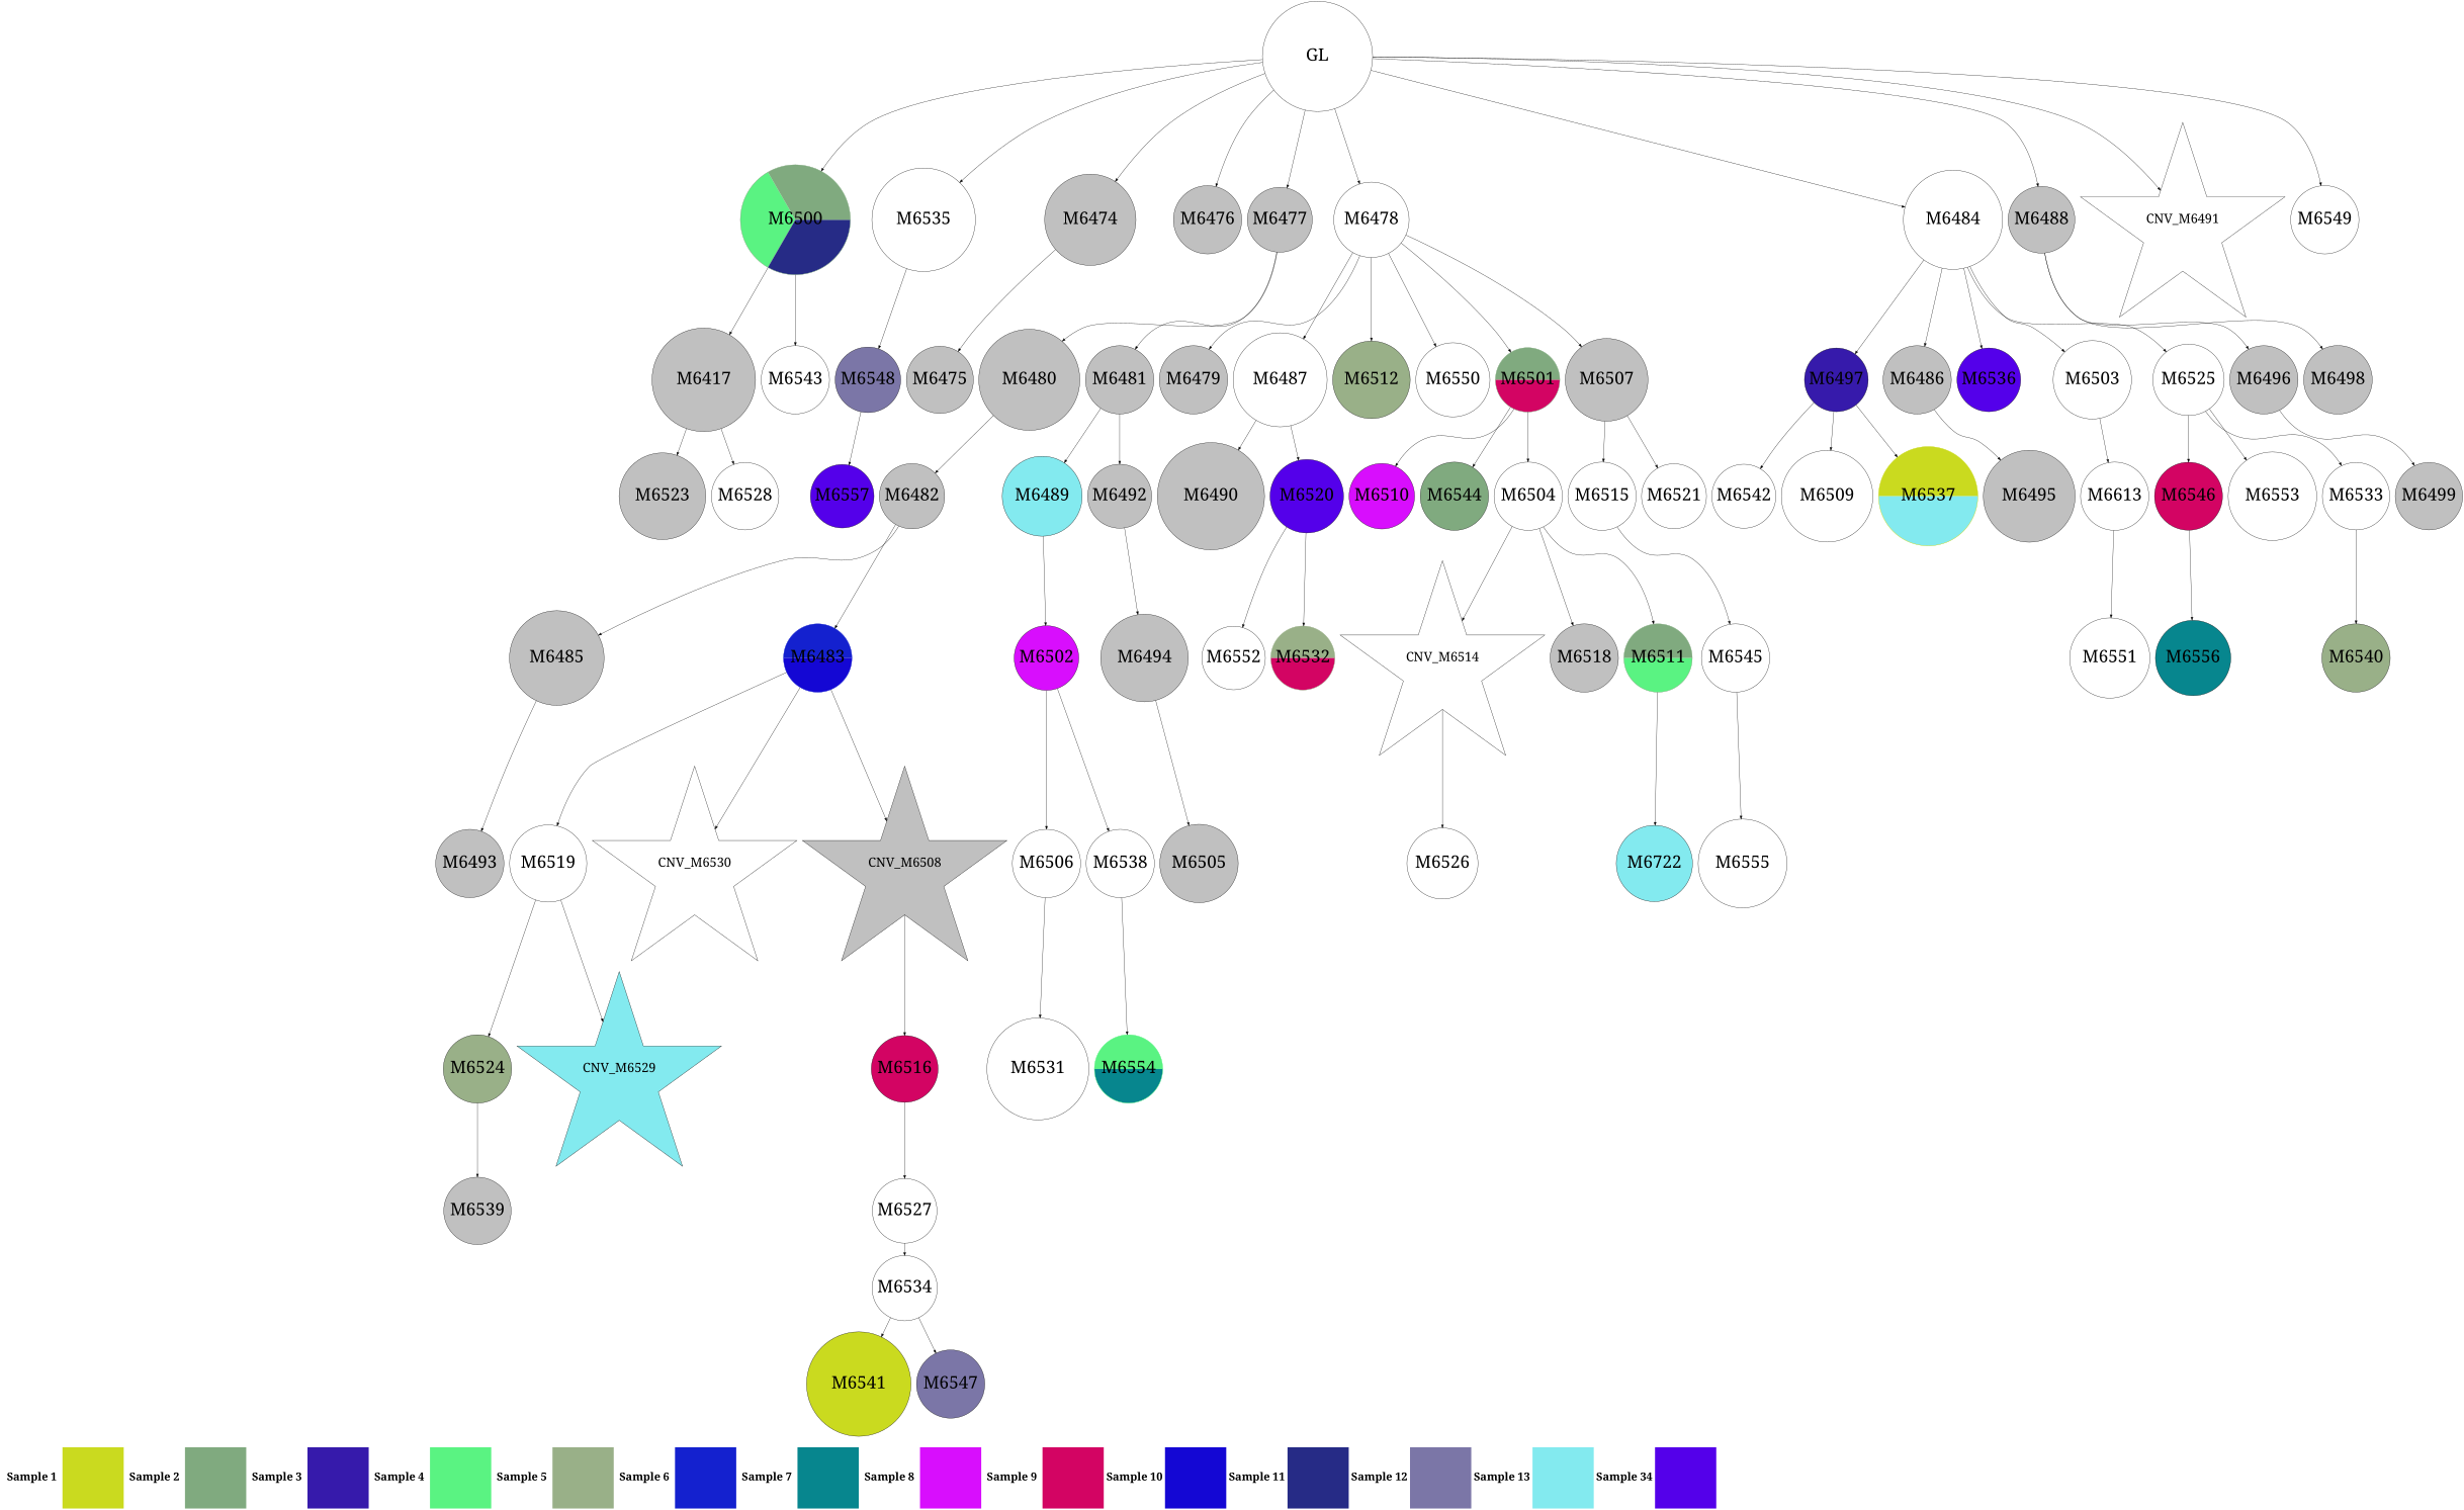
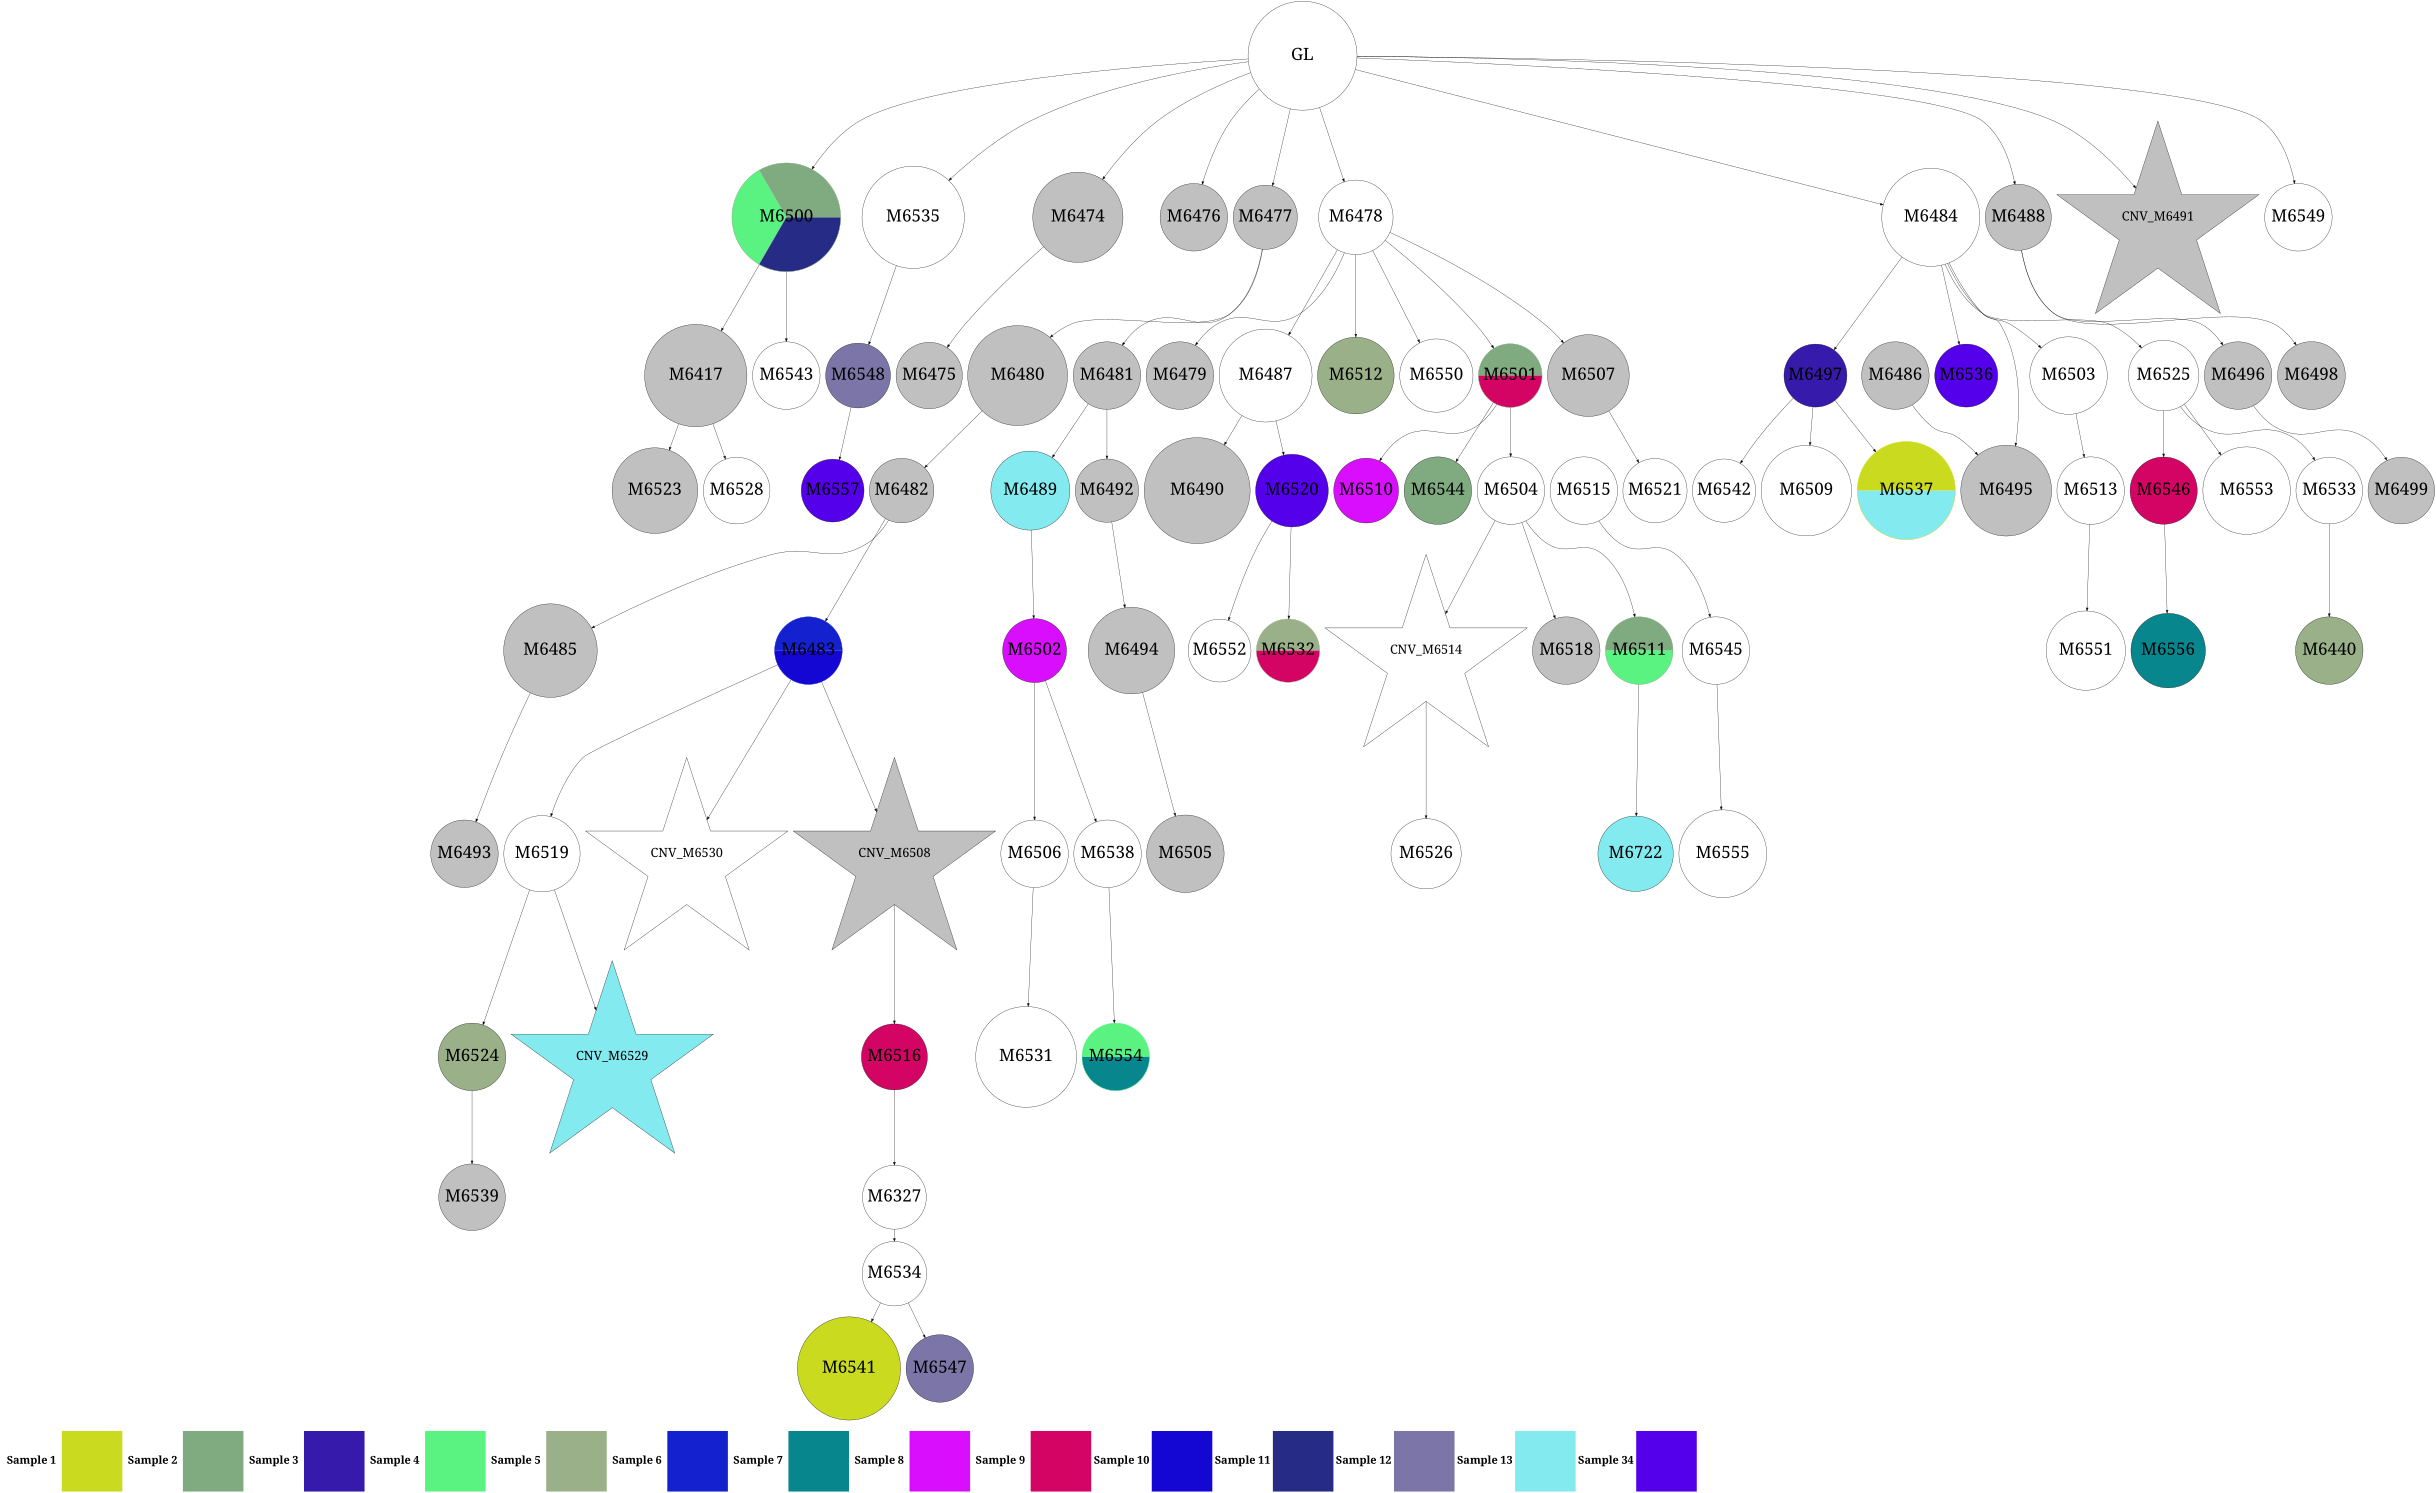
  digraph {
    fontname="Noto Serif"
    rankdir=TB
    node [fontname="Noto Serif" shape=circle fontsize=56 style=filled fillcolor=white]
    edge [fontname="Noto Serif"]
    n1 [label=<<TABLE border="0" cellborder="0" cellspacing="0">  <TR><TD width="200" height="200" colspan="1"><FONT POINT-SIZE="36.0"><B>Sample 1</B></FONT></TD><TD width="200" height="200" colspan="1" BGCOLOR="#cada1f"></TD> <TD width="200" height="200" colspan="1"><FONT POINT-SIZE="36.0"><B>Sample 2</B></FONT></TD><TD width="200" height="200" colspan="1" BGCOLOR="#80aa7f"></TD> <TD width="200" height="200" colspan="1"><FONT POINT-SIZE="36.0"><B>Sample 3</B></FONT></TD><TD width="200" height="200" colspan="1" BGCOLOR="#361aab"></TD> <TD width="200" height="200" colspan="1"><FONT POINT-SIZE="36.0"><B>Sample 4</B></FONT></TD><TD width="200" height="200" colspan="1" BGCOLOR="#5af382"></TD> <TD width="200" height="200" colspan="1"><FONT POINT-SIZE="36.0"><B>Sample 5</B></FONT></TD><TD width="200" height="200" colspan="1" BGCOLOR="#99b088"></TD> <TD width="200" height="200" colspan="1"><FONT POINT-SIZE="36.0"><B>Sample 6</B></FONT></TD><TD width="200" height="200" colspan="1" BGCOLOR="#1421cf"></TD> <TD width="200" height="200" colspan="1"><FONT POINT-SIZE="36.0"><B>Sample 7</B></FONT></TD><TD width="200" height="200" colspan="1" BGCOLOR="#07868e"></TD> <TD width="200" height="200" colspan="1"><FONT POINT-SIZE="36.0"><B>Sample 8</B></FONT></TD><TD width="200" height="200" colspan="1" BGCOLOR="#d80efd"></TD> <TD width="200" height="200" colspan="1"><FONT POINT-SIZE="36.0"><B>Sample 9</B></FONT></TD><TD width="200" height="200" colspan="1" BGCOLOR="#d30463"></TD> <TD width="200" height="200" colspan="1"><FONT POINT-SIZE="36.0"><B>Sample 10</B></FONT></TD><TD width="200" height="200" colspan="1" BGCOLOR="#1407d4"></TD> <TD width="200" height="200" colspan="1"><FONT POINT-SIZE="36.0"><B>Sample 11</B></FONT></TD><TD width="200" height="200" colspan="1" BGCOLOR="#262b86"></TD> <TD width="200" height="200" colspan="1"><FONT POINT-SIZE="36.0"><B>Sample 12</B></FONT></TD><TD width="200" height="200" colspan="1" BGCOLOR="#7b76a7"></TD> <TD width="200" height="200" colspan="1"><FONT POINT-SIZE="36.0"><B>Sample 13</B></FONT></TD><TD width="200" height="200" colspan="1" BGCOLOR="#83eaef"></TD> <TD width="200" height="200" colspan="1"><FONT POINT-SIZE="36.0"><B>Sample 34</B></FONT></TD><TD width="200" height="200" colspan="1" BGCOLOR="#5400ea"></TD> </TR></TABLE>> margin=0 shape=none fontsize="" style="" fillcolor=""]
    n2 [color="#80aa7f:#5af382:#262b86" height=2 label=M6500 style=wedged width=4.98 fillcolor=""]
    n3 [fillcolor=grey height=2 label=M6417 width=4.7]
    n4 [height=2 label=M6543 width=1.61]
    n5 [fillcolor=grey height=2 label=M6523 width=3.93]
    n6 [height=2 label=M6528 width=2.08]
    n7 [color="#80aa7f:#d30463" height=2 label=M6501 style=wedged width=2.65 fillcolor=""]
    n8 [height=2 label=M6504 width=0.5]
    n9 [fillcolor="#d80efd" height=2 label=M6510 width=2.36]
    n10 [fillcolor="#80aa7f" height=2 label=M6544 width=1.99]
    n11 [color="#80aa7f:#5af382" height=2 label=M6511 style=wedged width=1.09 fillcolor=""]
    n12 [fontsize=42 label=CNV_M6514 shape=star]
    n13 [fillcolor=grey height=2 label=M6518 width=0.17]
    n14 [fillcolor="#83eaef" height=2 label=M6722 width=3.46]
    n15 [height=2 label=M6526 width=3.22]
    n16 [fillcolor="#d80efd" height=2 label=M6502 width=2.53]
    n17 [height=2 label=M6506 width=1.42]
    n18 [height=2 label=M6538 width=2.02]
    n19 [height=2 label=M6531 width=4.62]
    n20 [color="#5af382:#07868e" height=2 label=M6554 style=wedged width=1.5 fillcolor=""]
    n21 [height=2 label=M6503 width=3.55]
-   n22 [height=2 label=M6613 width=1.91]
+   n22 [height=2 label=M6513 width=1.91]
    n23 [height=2 label=M6551 width=3.64]
    n24 [fillcolor=grey height=2 label=M6507 width=3.75]
    n25 [height=2 label=M6515 width=1.64]
    n26 [height=2 label=M6521 width=2.5]
    n27 [height=2 label=M6545 width=1.46]
    n28 [height=2 label=M6555 width=4.03]
    n29 [fillcolor=grey fontsize=42 label=CNV_M6508 shape=star]
    n30 [fillcolor="#d30463" height=2 label=M6516 width=2.18]
-   n31 [height=2 label=M6527 width=2.53]
+   n31 [height=2 label=M6327 width=2.53]
    n32 [height=2 label=M6534 width=2.42]
    n33 [fillcolor="#cada1f" height=2 label=M6541 width=4.73]
    n34 [fillcolor="#7b76a7" height=2 label=M6547 width=1.85]
    n35 [height=2 label=M6519 width=3.5]
    n36 [fillcolor="#99b088" height=2 label=M6524 width=1.36]
    n37 [fillcolor="#83eaef" fontsize=42 label=CNV_M6529 shape=star]
    n38 [fillcolor=grey height=2 label=M6539 width=2.1]
    n39 [fillcolor="#5400ea" height=2 label=M6520 width=3.33]
    n40 [color="#99b088:#d30463" height=2 label=M6532 style=wedged width=2.69 fillcolor=""]
    n41 [height=2 label=M6552 width=2.87]
    n42 [height=2 label=M6525 width=3.23]
    n43 [height=2 label=M6533 width=3.05]
    n44 [fillcolor="#d30463" height=2 label=M6546 width=3.08]
    n45 [height=2 label=M6553 width=4.01]
-   n46 [fillcolor="#99b088" height=2 label=M6540 width=0.13]
+   n46 [fillcolor="#99b088" height=2 label=M6440 width=0.13]
    n47 [fillcolor="#07868e" height=2 label=M6556 width=3.42]
    n48 [height=2 label=M6535 width=4.69]
    n49 [fillcolor="#7b76a7" height=2 label=M6548 width=2.35]
    n50 [fillcolor="#5400ea" height=2 label=M6557 width=2.86]
    n51 [height=5 label=GL width=5 shape="" style="" fillcolor=""]
    n52 [fillcolor=grey height=2 label=M6474 width=4.14]
    n53 [fillcolor=grey height=2 label=M6476 width=0.53]
    n54 [fillcolor=grey height=2 label=M6477 width=2.94]
    n55 [height=2 label=M6478 width=3.41]
    n56 [height=2 label=M6484 width=4.5]
    n57 [fillcolor=grey height=2 label=M6488 width=2.2]
-   n58 [fontsize=42 label=CNV_M6491 shape=star]
+   n58 [fillcolor=grey fontsize=42 label=CNV_M6491 shape=star]
    n59 [height=2 label=M6549 width=0.47]
    n60 [fillcolor=grey height=2 label=M6475 width=2.14]
    n61 [fillcolor=grey height=2 label=M6480 width=4.58]
    n62 [fillcolor=grey height=2 label=M6481 width=1.34]
    n63 [fillcolor=grey height=2 label=M6479 width=1.96]
    n64 [height=2 label=M6487 width=4.26]
    n65 [fillcolor="#99b088" height=2 label=M6512 width=3.52]
    n66 [height=2 label=M6550 width=3.36]
    n67 [fillcolor=grey height=2 label=M6486 width=1.74]
    n68 [fillcolor="#361aab" height=2 label=M6497 width=2.76]
    n69 [fillcolor="#5400ea" height=2 label=M6536 width=2.75]
    n70 [fillcolor=grey height=2 label=M6496 width=0.14]
    n71 [fillcolor=grey height=2 label=M6498 width=3.11]
    n72 [fillcolor=grey height=2 label=M6482 width=2.41]
    n73 [fillcolor="#83eaef" height=2 label=M6489 width=3.62]
    n74 [fillcolor=grey height=2 label=M6492 width=2.7]
    n75 [fillcolor=grey height=2 label=M6490 width=4.86]
    n76 [fillcolor=grey height=2 label=M6495 width=4.16]
    n77 [height=2 label=M6509 width=4.15]
    n78 [color="#cada1f:#83eaef" height=2 label=M6537 style=wedged width=4.5 fillcolor=""]
    n79 [height=2 label=M6542 width=2.72]
    n80 [fillcolor=grey height=2 label=M6499 width=3.06]
    n81 [color="#1421cf:#1407d4" height=2 label=M6483 style=wedged width=0.76 fillcolor=""]
    n82 [fillcolor=grey height=2 label=M6485 width=4.29]
    n83 [fillcolor=grey height=2 label=M6494 width=3.97]
    n84 [fontsize=42 label=CNV_M6530 shape=star]
    n85 [fillcolor=grey height=2 label=M6493 width=0.73]
    n86 [fillcolor=grey height=2 label=M6505 width=3.55]
    subgraph sub_1 {
      rank=sink
      n1
    }
    n2 -> n3
    n2 -> n4
    n3 -> n5
    n3 -> n6
    n7 -> n8
    n7 -> n9
    n7 -> n10
    n8 -> n11
    n8 -> n12
    n8 -> n13
    n11 -> n14
    n12 -> n15
    n16 -> n17
    n16 -> n18
    n17 -> n19
    n18 -> n20
    n21 -> n22
    n22 -> n23
-   n24 -> n25
    n24 -> n26
    n25 -> n27
    n27 -> n28
    n29 -> n30
    n30 -> n31
    n31 -> n32
    n32 -> n33
    n32 -> n34
    n35 -> n36
    n35 -> n37
    n36 -> n38
    n39 -> n40
    n39 -> n41
    n42 -> n43
    n42 -> n44
    n42 -> n45
    n43 -> n46
    n44 -> n47
    n48 -> n49
    n49 -> n50
    n51 -> n2
    n51 -> n48
    n51 -> n52
    n51 -> n53
    n51 -> n54
    n51 -> n55
    n51 -> n56
    n51 -> n57
    n51 -> n58
    n51 -> n59
    n52 -> n60
    n54 -> n61
    n54 -> n62
    n55 -> n7
    n55 -> n24
    n55 -> n63
    n55 -> n64
    n55 -> n65
    n55 -> n66
    n56 -> n21
    n56 -> n42
-   n56 -> n67
+   n56 -> n76
    n56 -> n68
    n56 -> n69
    n57 -> n70
    n57 -> n71
    n61 -> n72
    n62 -> n73
    n62 -> n74
    n64 -> n39
    n64 -> n75
    n67 -> n76
    n68 -> n77
    n68 -> n78
    n68 -> n79
    n70 -> n80
    n72 -> n81
    n72 -> n82
    n73 -> n16
    n74 -> n83
    n81 -> n29
    n81 -> n35
    n81 -> n84
    n82 -> n85
    n83 -> n86
  }
